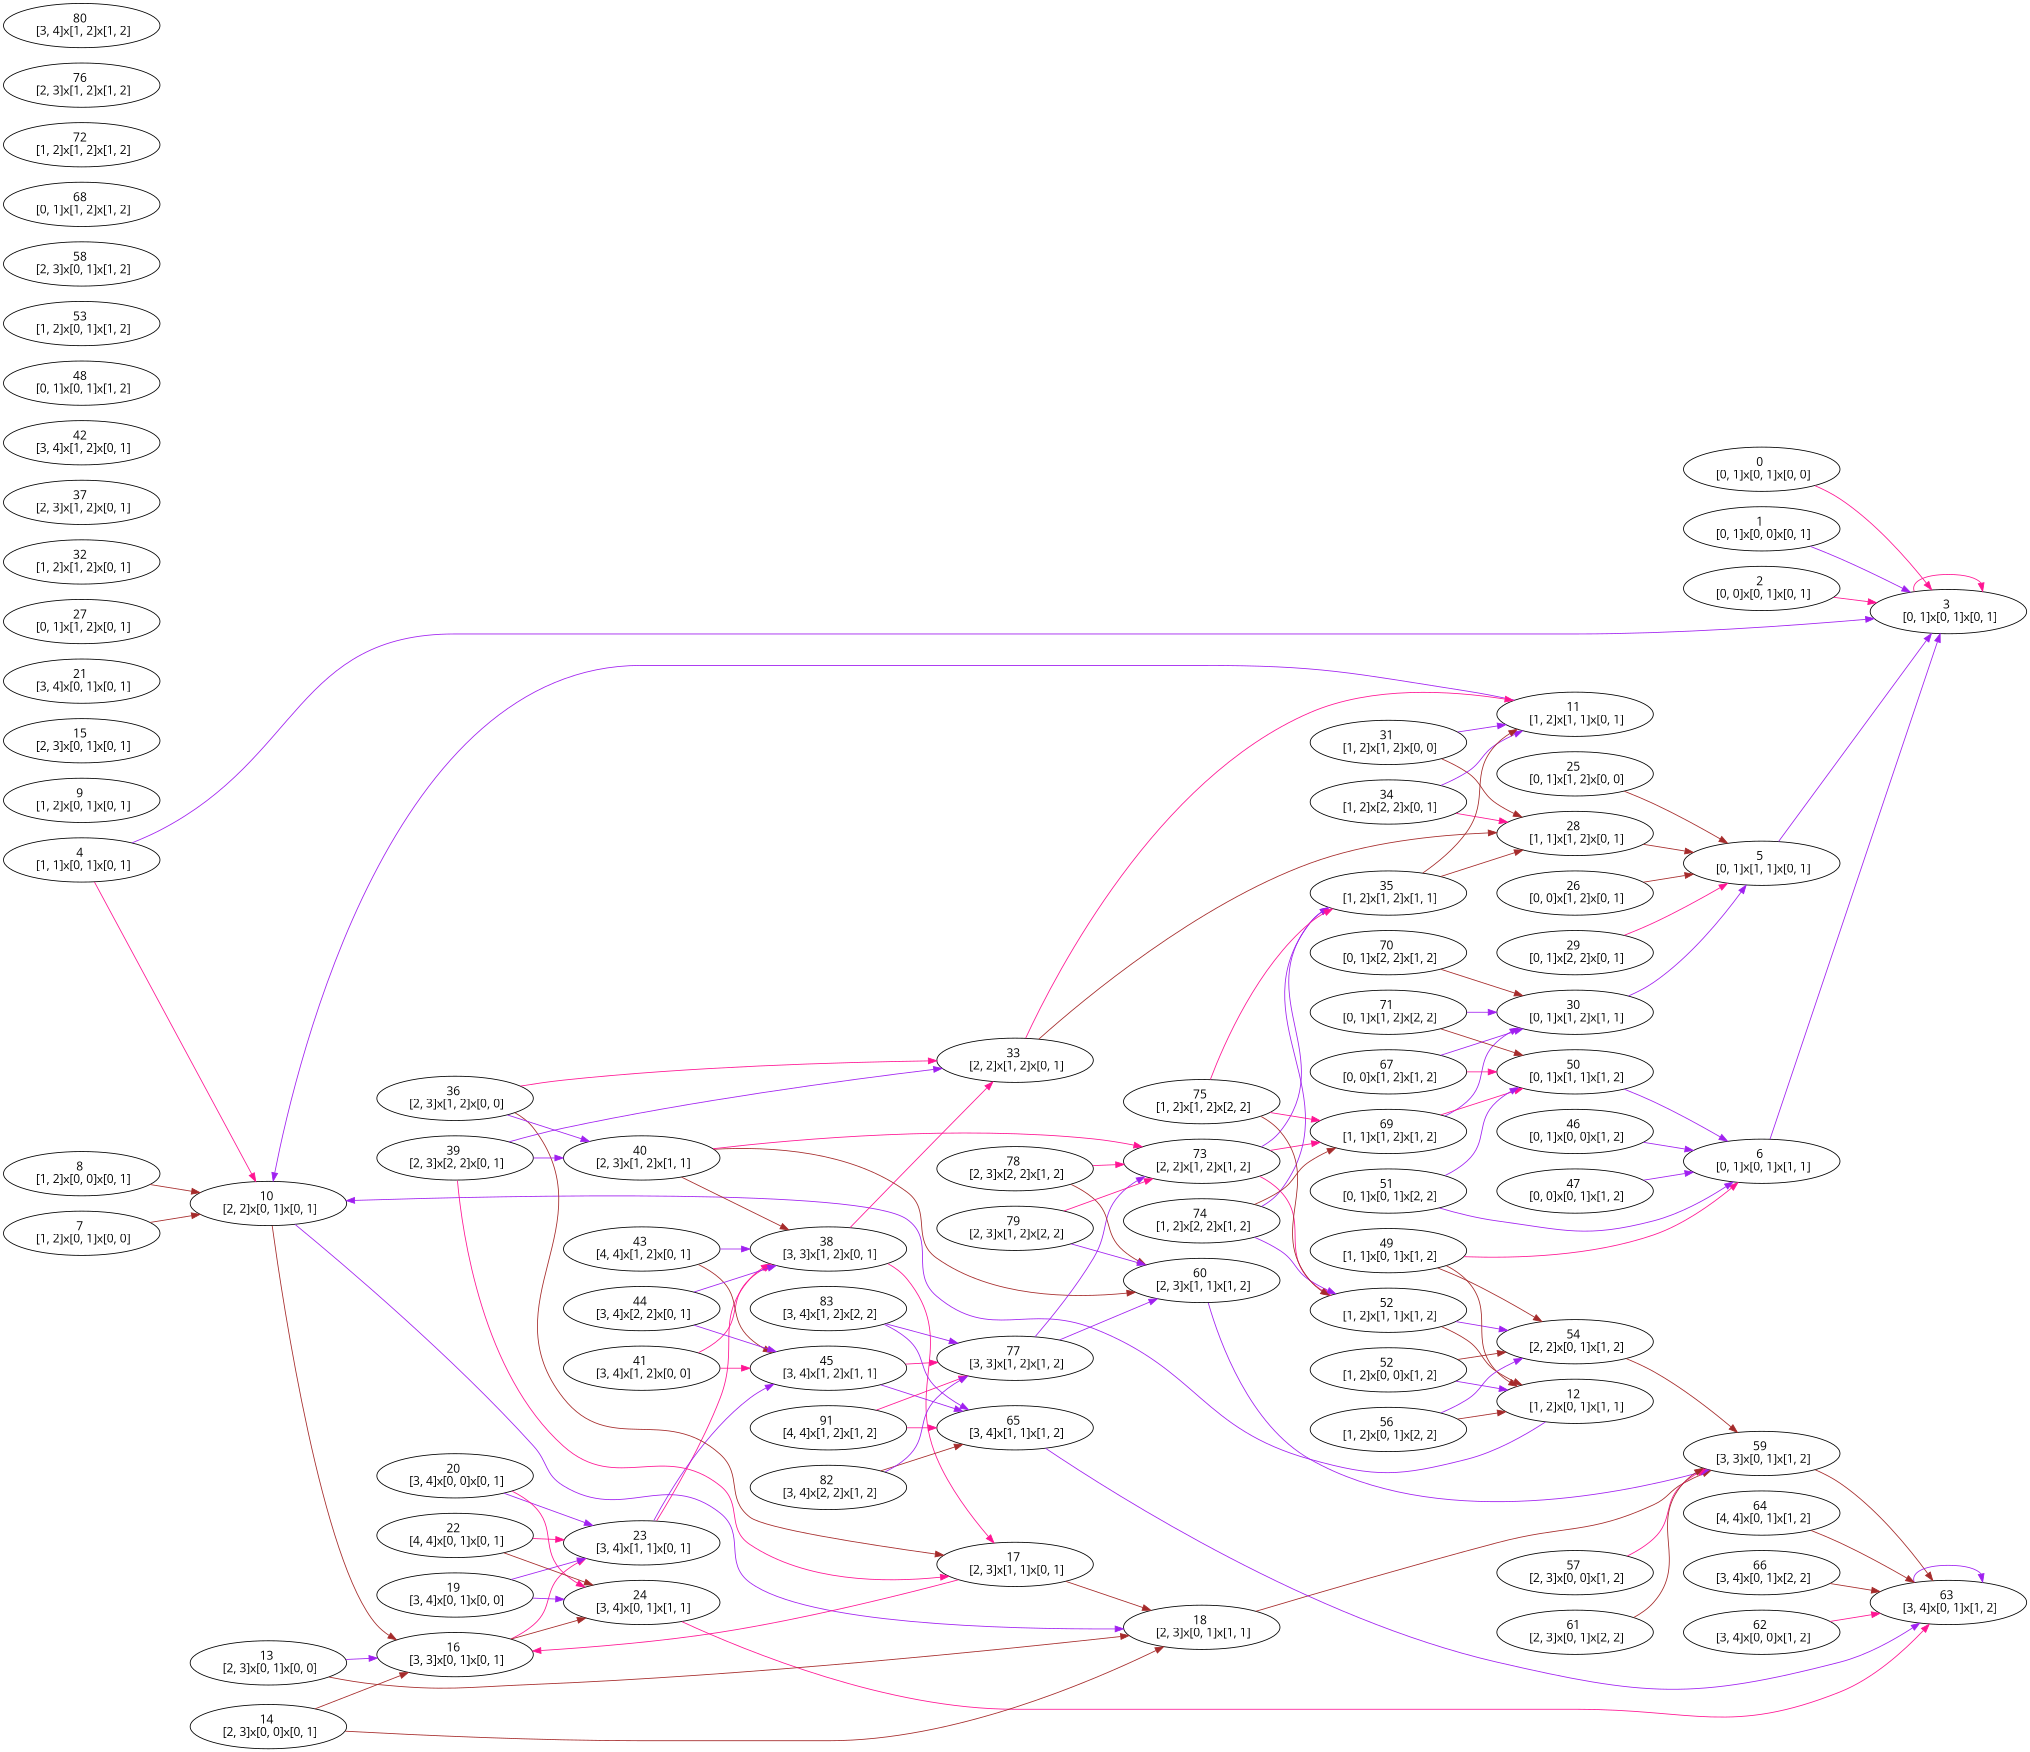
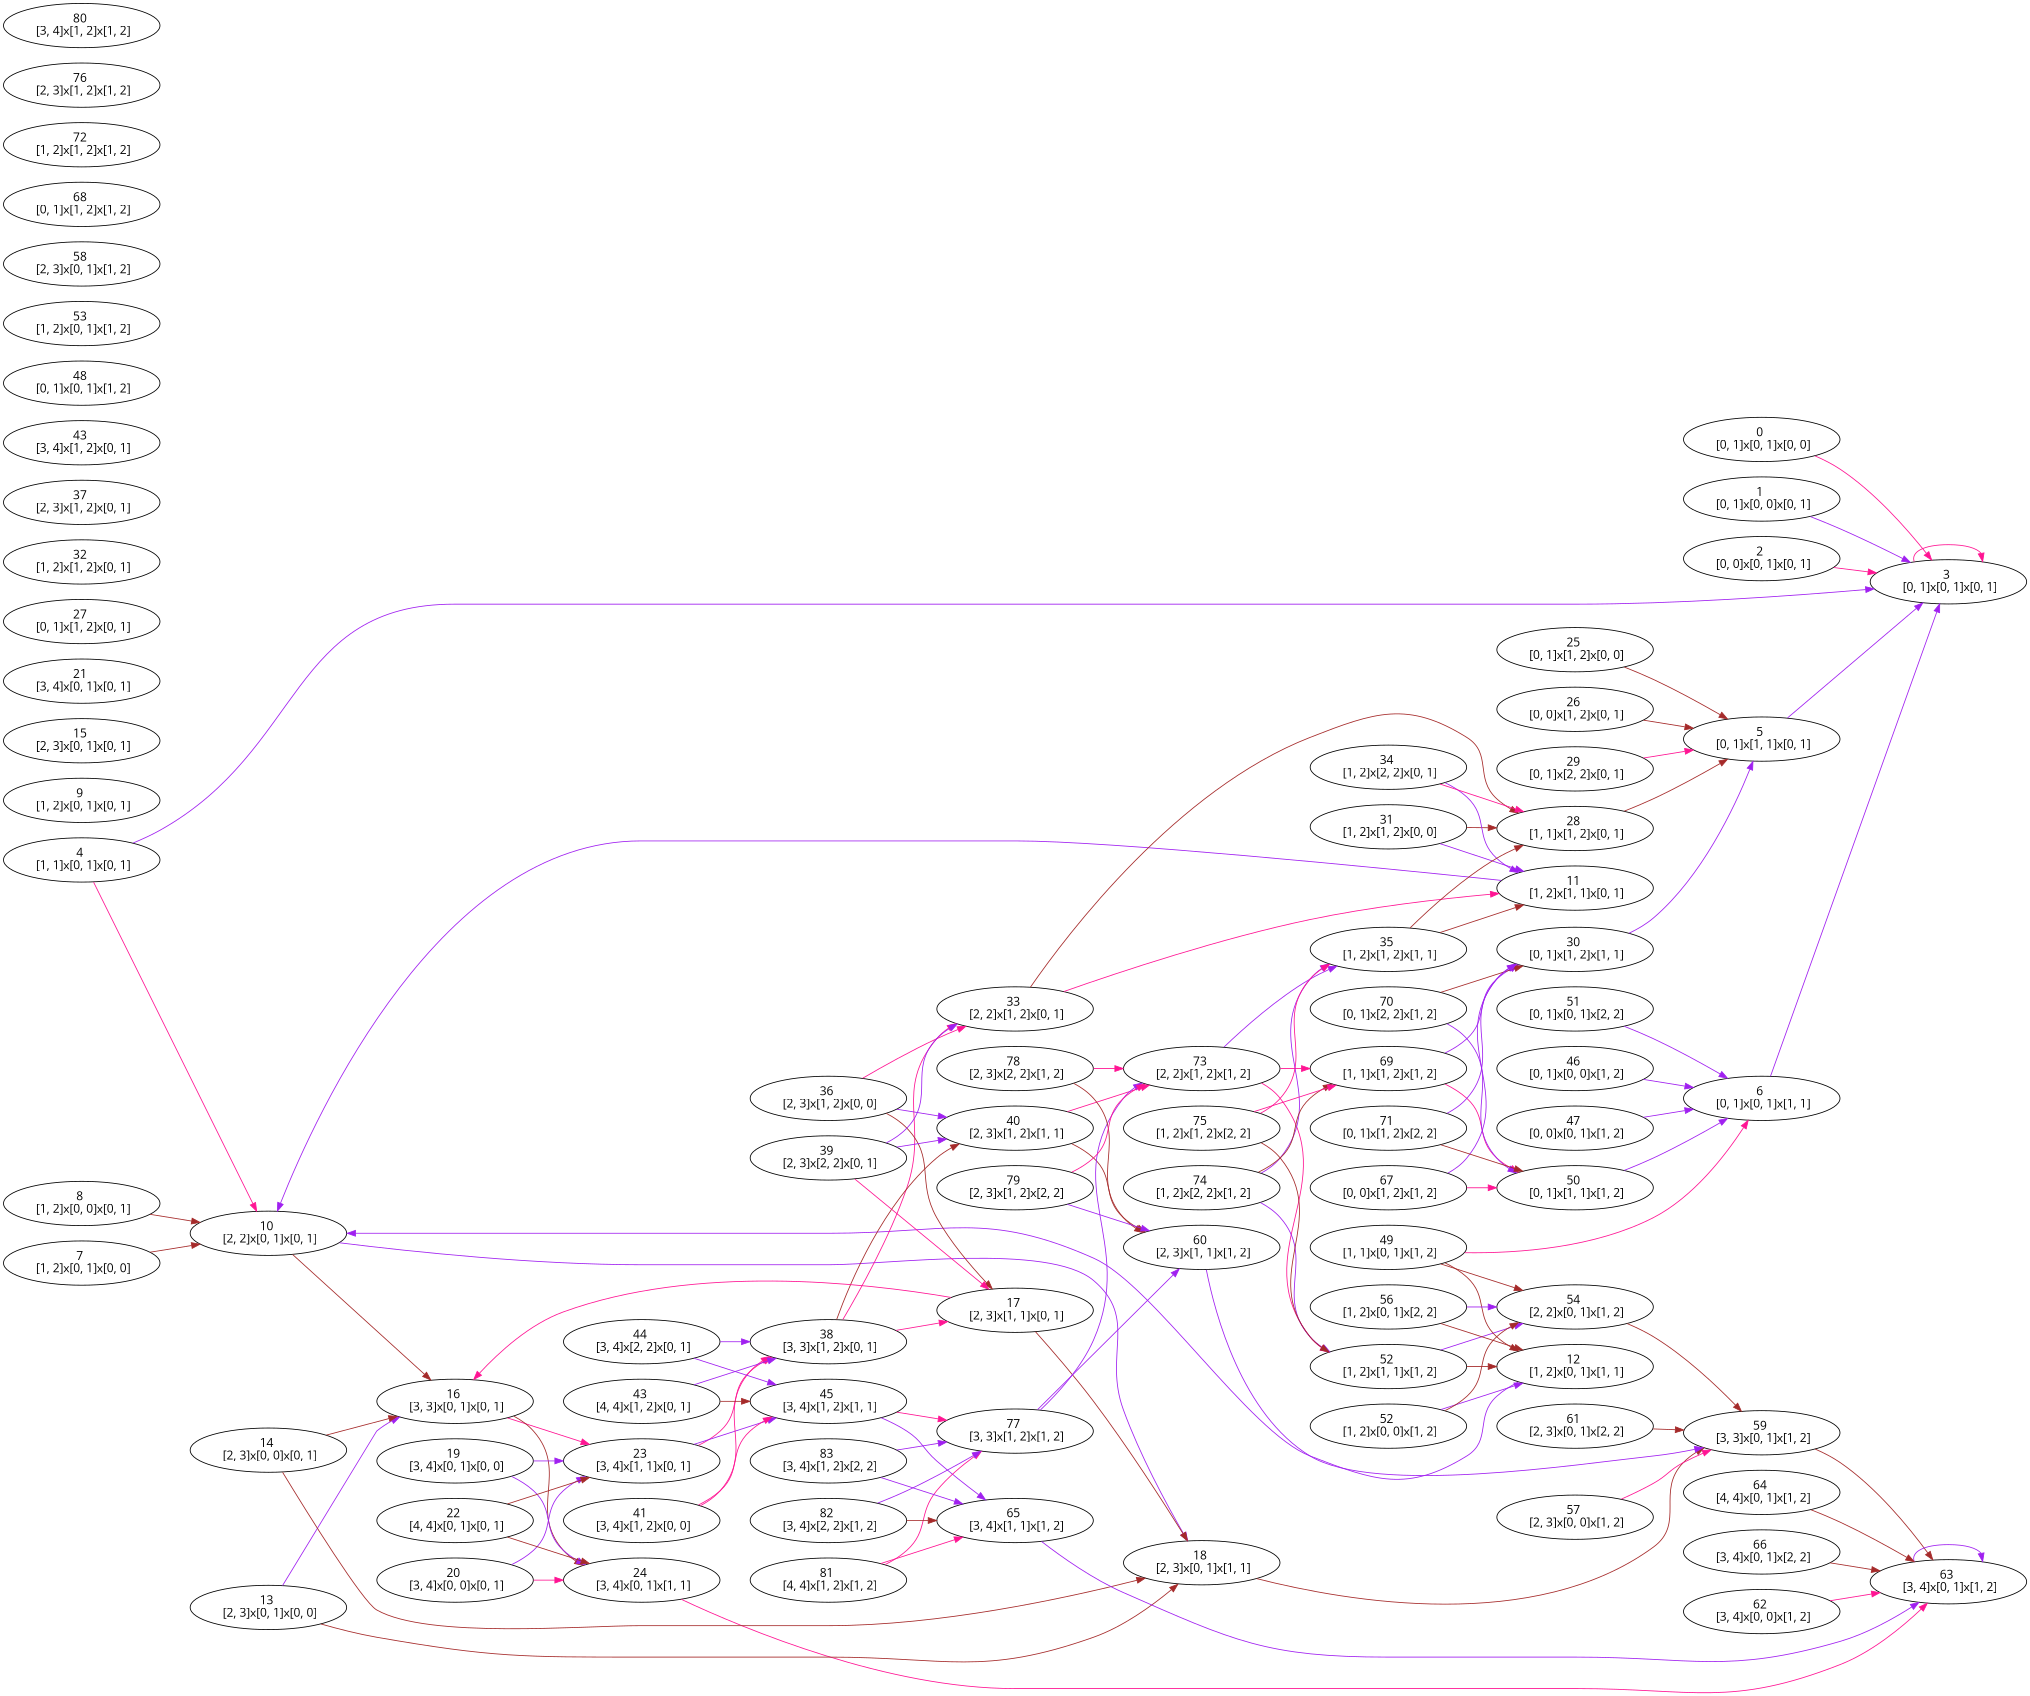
  digraph {
    fontname="Open Sans"
    rankdir=LR
    node [fontname="Open Sans"]
    edge [color=purple fontname="Open Sans"]
    n1 [label="0 &#92;n [0, 1]x[0, 1]x[0, 0]"]
    n2 [label="3 &#92;n [0, 1]x[0, 1]x[0, 1]"]
    n3 [label="1 &#92;n [0, 1]x[0, 0]x[0, 1]"]
    n4 [label="2 &#92;n [0, 0]x[0, 1]x[0, 1]"]
    n5 [label="4 &#92;n [1, 1]x[0, 1]x[0, 1]"]
    n6 [label="10 &#92;n [2, 2]x[0, 1]x[0, 1]"]
    n7 [label="16 &#92;n [3, 3]x[0, 1]x[0, 1]"]
    n8 [label="18 &#92;n [2, 3]x[0, 1]x[1, 1]"]
    n9 [label="5 &#92;n [0, 1]x[1, 1]x[0, 1]"]
    n10 [label="6 &#92;n [0, 1]x[0, 1]x[1, 1]"]
    n11 [label="7 &#92;n [1, 2]x[0, 1]x[0, 0]"]
    n12 [label="8 &#92;n [1, 2]x[0, 0]x[0, 1]"]
    n13 [label="9 &#92;n [1, 2]x[0, 1]x[0, 1]"]
    n14 [label="23 &#92;n [3, 4]x[1, 1]x[0, 1]"]
    n15 [label="24 &#92;n [3, 4]x[0, 1]x[1, 1]"]
    n16 [label="59 &#92;n [3, 3]x[0, 1]x[1, 2]"]
    n17 [label="11 &#92;n [1, 2]x[1, 1]x[0, 1]"]
    n18 [label="12 &#92;n [1, 2]x[0, 1]x[1, 1]"]
    n19 [label="13 &#92;n [2, 3]x[0, 1]x[0, 0]"]
    n20 [label="14 &#92;n [2, 3]x[0, 0]x[0, 1]"]
    n21 [label="15 &#92;n [2, 3]x[0, 1]x[0, 1]"]
    n22 [label="38 &#92;n [3, 3]x[1, 2]x[0, 1]"]
    n23 [label="45 &#92;n [3, 4]x[1, 2]x[1, 1]"]
    n24 [label="63 &#92;n [3, 4]x[0, 1]x[1, 2]"]
    n25 [label="17 &#92;n [2, 3]x[1, 1]x[0, 1]"]
    n26 [label="19 &#92;n [3, 4]x[0, 1]x[0, 0]"]
    n27 [label="20 &#92;n [3, 4]x[0, 0]x[0, 1]"]
    n28 [label="21 &#92;n [3, 4]x[0, 1]x[0, 1]"]
    n29 [label="22 &#92;n [4, 4]x[0, 1]x[0, 1]"]
    n30 [label="33 &#92;n [2, 2]x[1, 2]x[0, 1]"]
    n31 [label="40 &#92;n [2, 3]x[1, 2]x[1, 1]"]
    n32 [label="65 &#92;n [3, 4]x[1, 1]x[1, 2]"]
    n33 [label="77 &#92;n [3, 3]x[1, 2]x[1, 2]"]
    n34 [label="25 &#92;n [0, 1]x[1, 2]x[0, 0]"]
    n35 [label="26 &#92;n [0, 0]x[1, 2]x[0, 1]"]
    n36 [label="27 &#92;n [0, 1]x[1, 2]x[0, 1]"]
    n37 [label="28 &#92;n [1, 1]x[1, 2]x[0, 1]"]
    n38 [label="29 &#92;n [0, 1]x[2, 2]x[0, 1]"]
    n39 [label="30 &#92;n [0, 1]x[1, 2]x[1, 1]"]
    n40 [label="31 &#92;n [1, 2]x[1, 2]x[0, 0]"]
    n41 [label="32 &#92;n [1, 2]x[1, 2]x[0, 1]"]
    n42 [label="34 &#92;n [1, 2]x[2, 2]x[0, 1]"]
    n43 [label="35 &#92;n [1, 2]x[1, 2]x[1, 1]"]
    n44 [label="36 &#92;n [2, 3]x[1, 2]x[0, 0]"]
    n45 [label="60 &#92;n [2, 3]x[1, 1]x[1, 2]"]
    n46 [label="73 &#92;n [2, 2]x[1, 2]x[1, 2]"]
    n47 [label="37 &#92;n [2, 3]x[1, 2]x[0, 1]"]
    n48 [label="39 &#92;n [2, 3]x[2, 2]x[0, 1]"]
    n49 [label="52 &#92;n [1, 2]x[1, 1]x[1, 2]"]
    n50 [label="69 &#92;n [1, 1]x[1, 2]x[1, 2]"]
    n51 [label="41 &#92;n [3, 4]x[1, 2]x[0, 0]"]
-   n52 [label="42 &#92;n [3, 4]x[1, 2]x[0, 1]"]
+   n52 [label="43 &#92;n [3, 4]x[1, 2]x[0, 1]"]
    n53 [label="43 &#92;n [4, 4]x[1, 2]x[0, 1]"]
    n54 [label="44 &#92;n [3, 4]x[2, 2]x[0, 1]"]
    n55 [label="46 &#92;n [0, 1]x[0, 0]x[1, 2]"]
    n56 [label="47 &#92;n [0, 0]x[0, 1]x[1, 2]"]
    n57 [label="48 &#92;n [0, 1]x[0, 1]x[1, 2]"]
    n58 [label="49 &#92;n [1, 1]x[0, 1]x[1, 2]"]
    n59 [label="54 &#92;n [2, 2]x[0, 1]x[1, 2]"]
    n60 [label="50 &#92;n [0, 1]x[1, 1]x[1, 2]"]
    n61 [label="51 &#92;n [0, 1]x[0, 1]x[2, 2]"]
    n62 [label="52 &#92;n [1, 2]x[0, 0]x[1, 2]"]
    n63 [label="53 &#92;n [1, 2]x[0, 1]x[1, 2]"]
    n64 [label="56 &#92;n [1, 2]x[0, 1]x[2, 2]"]
    n65 [label="57 &#92;n [2, 3]x[0, 0]x[1, 2]"]
    n66 [label="58 &#92;n [2, 3]x[0, 1]x[1, 2]"]
    n67 [label="61 &#92;n [2, 3]x[0, 1]x[2, 2]"]
    n68 [label="62 &#92;n [3, 4]x[0, 0]x[1, 2]"]
    n69 [label="64 &#92;n [4, 4]x[0, 1]x[1, 2]"]
    n70 [label="66 &#92;n [3, 4]x[0, 1]x[2, 2]"]
    n71 [label="67 &#92;n [0, 0]x[1, 2]x[1, 2]"]
    n72 [label="68 &#92;n [0, 1]x[1, 2]x[1, 2]"]
    n73 [label="70 &#92;n [0, 1]x[2, 2]x[1, 2]"]
    n74 [label="71 &#92;n [0, 1]x[1, 2]x[2, 2]"]
    n75 [label="72 &#92;n [1, 2]x[1, 2]x[1, 2]"]
    n76 [label="74 &#92;n [1, 2]x[2, 2]x[1, 2]"]
    n77 [label="75 &#92;n [1, 2]x[1, 2]x[2, 2]"]
    n78 [label="76 &#92;n [2, 3]x[1, 2]x[1, 2]"]
    n79 [label="78 &#92;n [2, 3]x[2, 2]x[1, 2]"]
    n80 [label="79 &#92;n [2, 3]x[1, 2]x[2, 2]"]
    n81 [label="80 &#92;n [3, 4]x[1, 2]x[1, 2]"]
-   n82 [label="91 &#92;n [4, 4]x[1, 2]x[1, 2]"]
+   n82 [label="81 &#92;n [4, 4]x[1, 2]x[1, 2]"]
    n83 [label="82 &#92;n [3, 4]x[2, 2]x[1, 2]"]
    n84 [label="83 &#92;n [3, 4]x[1, 2]x[2, 2]"]
    n1 -> n2 [color=deeppink]
    n2 -> n2 [color=deeppink]
    n3 -> n2
    n4 -> n2 [color=deeppink]
    n5 -> n2
    n5 -> n6 [color=deeppink]
    n6 -> n7 [color=brown]
    n6 -> n8
    n7 -> n14 [color=deeppink]
    n7 -> n15 [color=brown]
    n8 -> n16 [color=brown]
    n9 -> n2
    n10 -> n2
    n11 -> n6 [color=brown]
    n12 -> n6 [color=brown]
    n14 -> n22 [color=deeppink]
    n14 -> n23
    n15 -> n24 [color=deeppink]
    n16 -> n24 [color=brown]
    n17 -> n6
    n18 -> n6
    n19 -> n7
    n19 -> n8 [color=brown]
    n20 -> n7 [color=brown]
    n20 -> n8 [color=brown]
    n22 -> n25 [color=deeppink]
    n22 -> n30 [color=deeppink]
-   n31 -> n22 [color=brown]
+   n22 -> n31 [color=brown]
    n23 -> n32
    n23 -> n33 [color=deeppink]
    n24 -> n24
    n25 -> n7 [color=deeppink]
    n25 -> n8 [color=brown]
    n26 -> n14
    n26 -> n15
    n27 -> n14
    n27 -> n15 [color=deeppink]
-   n29 -> n14 [color=deeppink]
+   n29 -> n14 [color=brown]
    n29 -> n15 [color=brown]
    n30 -> n17 [color=deeppink]
    n30 -> n37 [color=brown]
    n31 -> n45 [color=brown]
    n31 -> n46 [color=deeppink]
    n32 -> n24
    n33 -> n45
    n33 -> n46
    n34 -> n9 [color=brown]
    n35 -> n9 [color=brown]
    n37 -> n9 [color=brown]
    n38 -> n9 [color=deeppink]
    n39 -> n9
    n40 -> n17
    n40 -> n37 [color=brown]
    n42 -> n17
    n42 -> n37 [color=deeppink]
    n43 -> n17 [color=brown]
    n43 -> n37 [color=brown]
    n44 -> n25 [color=brown]
    n44 -> n30 [color=deeppink]
    n44 -> n31
    n45 -> n16
    n46 -> n43
    n46 -> n49 [color=deeppink]
    n46 -> n50 [color=deeppink]
    n48 -> n25 [color=deeppink]
    n48 -> n30
    n48 -> n31
    n49 -> n18 [color=brown]
    n49 -> n59
    n50 -> n39
    n50 -> n60 [color=deeppink]
    n51 -> n22 [color=deeppink]
    n51 -> n23 [color=deeppink]
    n53 -> n22
    n53 -> n23 [color=brown]
    n54 -> n22
    n54 -> n23
    n55 -> n10
    n56 -> n10
    n58 -> n10 [color=deeppink]
    n58 -> n18 [color=brown]
    n58 -> n59 [color=brown]
    n59 -> n16 [color=brown]
    n60 -> n10
    n61 -> n10
    n62 -> n18
    n62 -> n59 [color=brown]
    n64 -> n18 [color=brown]
    n64 -> n59
    n65 -> n16 [color=deeppink]
    n67 -> n16 [color=brown]
    n68 -> n24 [color=deeppink]
    n69 -> n24 [color=brown]
    n70 -> n24 [color=brown]
    n71 -> n39
    n71 -> n60 [color=deeppink]
    n73 -> n39 [color=brown]
-   n61 -> n60
+   n73 -> n60
    n74 -> n39
    n74 -> n60 [color=brown]
    n76 -> n43
    n76 -> n49
    n76 -> n50 [color=brown]
    n77 -> n43 [color=deeppink]
    n77 -> n49 [color=brown]
    n77 -> n50 [color=deeppink]
    n79 -> n45 [color=brown]
    n79 -> n46 [color=deeppink]
    n80 -> n45
    n80 -> n46 [color=deeppink]
    n82 -> n32 [color=deeppink]
    n82 -> n33 [color=deeppink]
    n83 -> n32 [color=brown]
    n83 -> n33
    n84 -> n32
    n84 -> n33
  }
